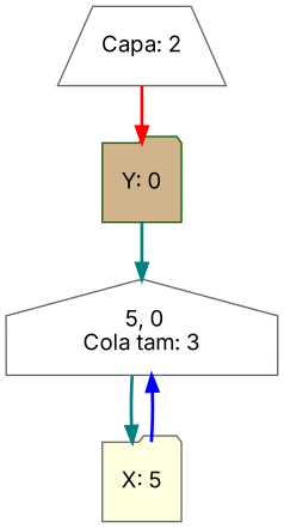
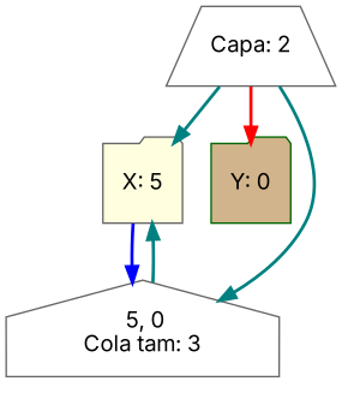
  digraph {
    fontname=Inter
    rankdir=TB
    node [color=gray40 fillcolor=white fontname=Inter shape=folder style=filled]
    edge [color=teal fontname=Inter style=bold]
    n1 [height=0.7 label="Capa: 2" shape=trapezium width=0.7]
    n2 [fillcolor=lightyellow height=0.7 label="X: 5" width=0.7]
    n3 [color=darkgreen fillcolor=tan height=0.7 label="Y: 0" width=0.7]
    n4 [height=0.7 label=" 5, 0\n Cola tam: 3 " shape=house width=0.7]
+   n1 -> n2
    n1 -> n3 [color=red]
    n2 -> n4 [color=blue]
-   n3 -> n4
+   n1 -> n4
    n4 -> n2
  }
